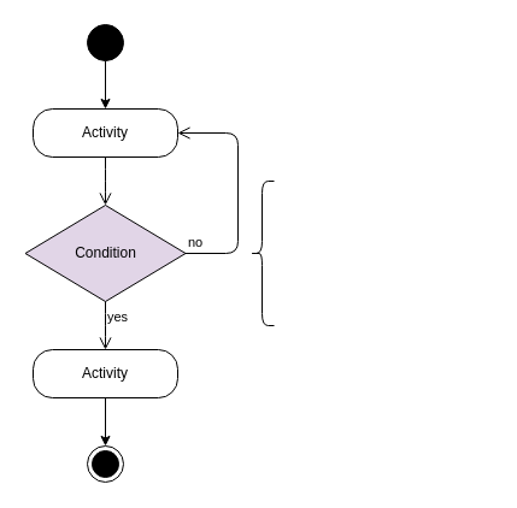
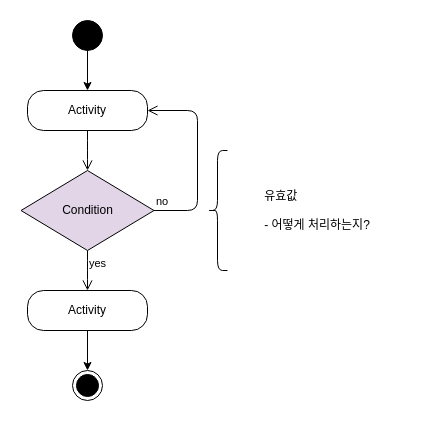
  <mxCell id="0" />
  <mxCell id="1" parent="0" />
  <mxCell id="2" style="edgeStyle=orthogonalEdgeStyle;rounded=0;orthogonalLoop=1;jettySize=auto;html=1;entryX=0.5;entryY=0;entryDx=0;entryDy=0;" edge="1" parent="1" source="3" target="8"><mxGeometry relative="1" as="geometry" /></mxCell>
  <mxCell id="3" value="" style="ellipse;whiteSpace=wrap;html=1;aspect=fixed;fillColor=#000000;" vertex="1" parent="1"><mxGeometry x="72" y="20" width="30" height="30" as="geometry" /></mxCell>
  <mxCell id="4" value="" style="ellipse;html=1;shape=endState;fillColor=#000000;strokeColor=#000000;" vertex="1" parent="1"><mxGeometry x="72" y="370" width="30" height="30" as="geometry" /></mxCell>
  <mxCell id="5" value="Condition" style="rhombus;whiteSpace=wrap;html=1;fillColor=#e1d5e7;strokeColor=#000000;" vertex="1" parent="1"><mxGeometry x="20.5" y="170" width="133" height="80" as="geometry" /></mxCell>
  <mxCell id="6" value="no" style="edgeStyle=orthogonalEdgeStyle;html=1;align=left;verticalAlign=bottom;endArrow=open;endSize=8;strokeColor=#000000;entryX=1;entryY=0.5;entryDx=0;entryDy=0;exitX=1;exitY=0.5;exitDx=0;exitDy=0;" edge="1" source="5" parent="1" target="8"><mxGeometry x="-1" relative="1" as="geometry"><mxPoint x="227" y="210" as="targetPoint" /><Array as="points"><mxPoint x="197" y="210" /><mxPoint x="197" y="110" /></Array></mxGeometry></mxCell>
  <mxCell id="7" value="yes" style="edgeStyle=orthogonalEdgeStyle;html=1;align=left;verticalAlign=top;endArrow=open;endSize=8;strokeColor=#000000;" edge="1" source="5" parent="1"><mxGeometry x="-1" relative="1" as="geometry"><mxPoint x="87" y="290" as="targetPoint" /></mxGeometry></mxCell>
  <mxCell id="8" value="Activity" style="rounded=1;whiteSpace=wrap;html=1;arcSize=40;fontColor=#000000;fillColor=#FFFFFF;strokeColor=#000000;" vertex="1" parent="1"><mxGeometry x="27" y="90" width="120" height="40" as="geometry" /></mxCell>
  <mxCell id="9" value="" style="edgeStyle=orthogonalEdgeStyle;html=1;verticalAlign=bottom;endArrow=open;endSize=8;strokeColor=#000000;" edge="1" source="8" parent="1"><mxGeometry relative="1" as="geometry"><mxPoint x="87" y="170" as="targetPoint" /></mxGeometry></mxCell>
  <mxCell id="10" value="" style="shape=curlyBracket;whiteSpace=wrap;html=1;rounded=1;fillColor=#FFFFFF;" vertex="1" parent="1"><mxGeometry x="207" y="150" width="20" height="120" as="geometry" /></mxCell>
+ <mxCell id="11" value="&lt;div style=&quot;text-align: left&quot;&gt;&lt;span&gt;유효값&lt;/span&gt;&lt;/div&gt;&lt;div style=&quot;text-align: left&quot;&gt;&lt;span&gt;&amp;nbsp;&lt;/span&gt;&lt;/div&gt;&lt;div style=&quot;text-align: left&quot;&gt;&lt;span&gt;- 어떻게 처리하는지?&lt;/span&gt;&lt;/div&gt;" style="text;html=1;strokeColor=none;fillColor=none;align=center;verticalAlign=middle;whiteSpace=wrap;rounded=0;" vertex="1" parent="1"><mxGeometry x="227" y="150" width="180" height="120" as="geometry" /></mxCell>
  <mxCell id="12" style="edgeStyle=orthogonalEdgeStyle;rounded=0;orthogonalLoop=1;jettySize=auto;html=1;entryX=0.5;entryY=0;entryDx=0;entryDy=0;" edge="1" parent="1" source="13" target="4"><mxGeometry relative="1" as="geometry" /></mxCell>
  <mxCell id="13" value="Activity" style="rounded=1;whiteSpace=wrap;html=1;arcSize=40;fontColor=#000000;fillColor=#FFFFFF;strokeColor=#000000;" vertex="1" parent="1"><mxGeometry x="27" y="290" width="120" height="40" as="geometry" /></mxCell>
